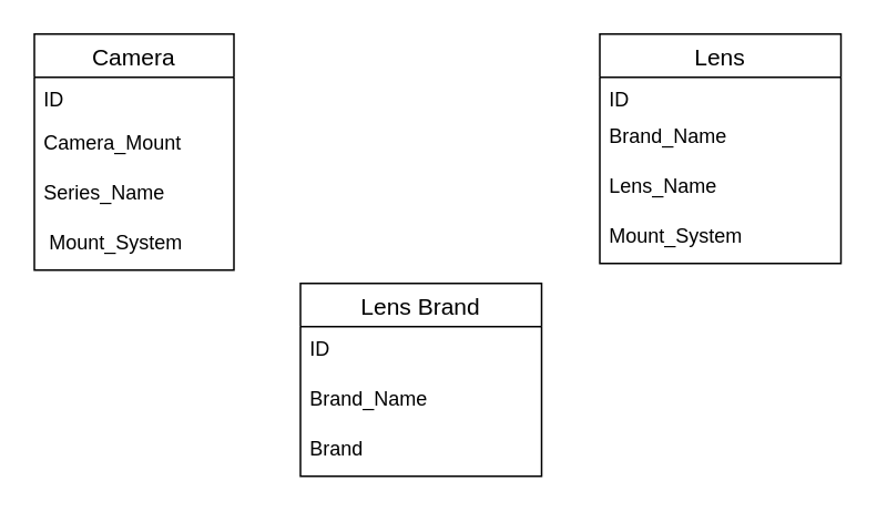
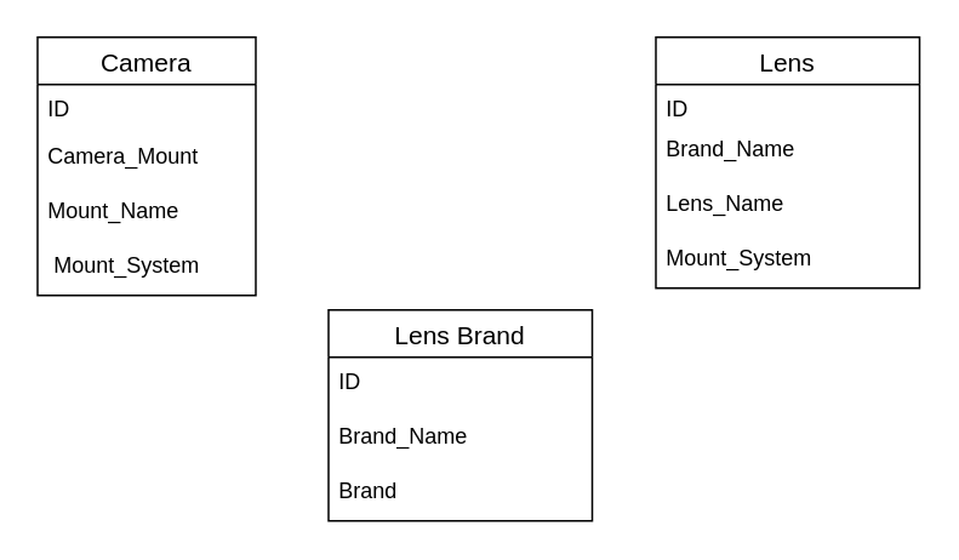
  <mxCell id="0" />
  <mxCell id="1" parent="0" />
  <mxCell id="2" value="Camera" style="swimlane;fontStyle=0;childLayout=stackLayout;horizontal=1;startSize=26;horizontalStack=0;resizeParent=1;resizeParentMax=0;resizeLast=0;collapsible=1;marginBottom=0;align=center;fontSize=14;" vertex="1" parent="1"><mxGeometry x="20" y="20" width="120" height="142" as="geometry" /></mxCell>
  <mxCell id="3" value="ID" style="text;strokeColor=none;fillColor=none;spacingLeft=4;spacingRight=4;overflow=hidden;rotatable=0;points=[[0,0.5],[1,0.5]];portConstraint=eastwest;fontSize=12;" vertex="1" parent="2"><mxGeometry y="26" width="120" height="26" as="geometry" /></mxCell>
  <mxCell id="4" value="Camera_Mount" style="text;strokeColor=none;fillColor=none;spacingLeft=4;spacingRight=4;overflow=hidden;rotatable=0;points=[[0,0.5],[1,0.5]];portConstraint=eastwest;fontSize=12;" vertex="1" parent="2"><mxGeometry y="52" width="120" height="30" as="geometry" /></mxCell>
- <mxCell id="5" value="Series_Name" style="text;strokeColor=none;fillColor=none;spacingLeft=4;spacingRight=4;overflow=hidden;rotatable=0;points=[[0,0.5],[1,0.5]];portConstraint=eastwest;fontSize=12;" vertex="1" parent="2"><mxGeometry y="82" width="120" height="30" as="geometry" /></mxCell>
+ <mxCell id="5" value="Mount_Name" style="text;strokeColor=none;fillColor=none;spacingLeft=4;spacingRight=4;overflow=hidden;rotatable=0;points=[[0,0.5],[1,0.5]];portConstraint=eastwest;fontSize=12;" vertex="1" parent="2"><mxGeometry y="82" width="120" height="30" as="geometry" /></mxCell>
  <mxCell id="6" value=" Mount_System" style="text;strokeColor=none;fillColor=none;spacingLeft=4;spacingRight=4;overflow=hidden;rotatable=0;points=[[0,0.5],[1,0.5]];portConstraint=eastwest;fontSize=12;" vertex="1" parent="2"><mxGeometry y="112" width="120" height="30" as="geometry" /></mxCell>
  <mxCell id="7" value="Lens" style="swimlane;fontStyle=0;childLayout=stackLayout;horizontal=1;startSize=26;horizontalStack=0;resizeParent=1;resizeParentMax=0;resizeLast=0;collapsible=1;marginBottom=0;align=center;fontSize=14;" vertex="1" parent="1"><mxGeometry x="360" y="20" width="145" height="138" as="geometry" /></mxCell>
  <mxCell id="8" value="ID" style="text;strokeColor=none;fillColor=none;spacingLeft=4;spacingRight=4;overflow=hidden;rotatable=0;points=[[0,0.5],[1,0.5]];portConstraint=eastwest;fontSize=12;" vertex="1" parent="7"><mxGeometry y="26" width="145" height="22" as="geometry" /></mxCell>
  <mxCell id="9" value="Brand_Name" style="text;strokeColor=none;fillColor=none;spacingLeft=4;spacingRight=4;overflow=hidden;rotatable=0;points=[[0,0.5],[1,0.5]];portConstraint=eastwest;fontSize=12;" vertex="1" parent="7"><mxGeometry y="48" width="145" height="30" as="geometry" /></mxCell>
  <mxCell id="10" value="Lens_Name" style="text;strokeColor=none;fillColor=none;spacingLeft=4;spacingRight=4;overflow=hidden;rotatable=0;points=[[0,0.5],[1,0.5]];portConstraint=eastwest;fontSize=12;" vertex="1" parent="7"><mxGeometry y="78" width="145" height="30" as="geometry" /></mxCell>
  <mxCell id="11" value="Mount_System" style="text;strokeColor=none;fillColor=none;spacingLeft=4;spacingRight=4;overflow=hidden;rotatable=0;points=[[0,0.5],[1,0.5]];portConstraint=eastwest;fontSize=12;" vertex="1" parent="7"><mxGeometry y="108" width="145" height="30" as="geometry" /></mxCell>
  <mxCell id="12" value="Lens Brand" style="swimlane;fontStyle=0;childLayout=stackLayout;horizontal=1;startSize=26;horizontalStack=0;resizeParent=1;resizeParentMax=0;resizeLast=0;collapsible=1;marginBottom=0;align=center;fontSize=14;" vertex="1" parent="1"><mxGeometry x="180" y="170" width="145" height="116" as="geometry" /></mxCell>
  <mxCell id="13" value="ID" style="text;strokeColor=none;fillColor=none;spacingLeft=4;spacingRight=4;overflow=hidden;rotatable=0;points=[[0,0.5],[1,0.5]];portConstraint=eastwest;fontSize=12;" vertex="1" parent="12"><mxGeometry y="26" width="145" height="30" as="geometry" /></mxCell>
  <mxCell id="14" value="Brand_Name" style="text;strokeColor=none;fillColor=none;spacingLeft=4;spacingRight=4;overflow=hidden;rotatable=0;points=[[0,0.5],[1,0.5]];portConstraint=eastwest;fontSize=12;" vertex="1" parent="12"><mxGeometry y="56" width="145" height="30" as="geometry" /></mxCell>
  <mxCell id="15" value="Brand" style="text;strokeColor=none;fillColor=none;spacingLeft=4;spacingRight=4;overflow=hidden;rotatable=0;points=[[0,0.5],[1,0.5]];portConstraint=eastwest;fontSize=12;" vertex="1" parent="12"><mxGeometry y="86" width="145" height="30" as="geometry" /></mxCell>
